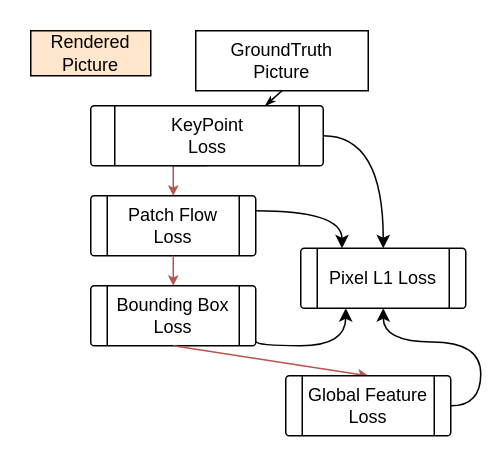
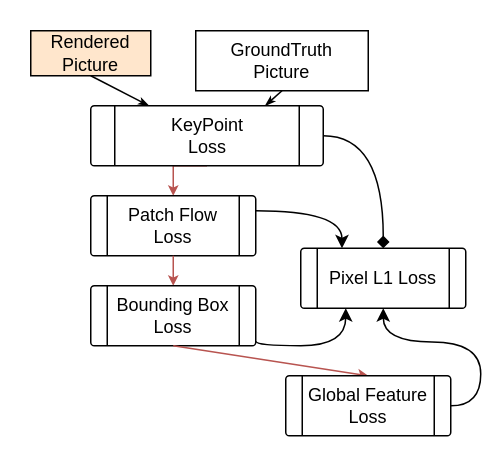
  <mxCell id="0" />
  <mxCell id="1" parent="0" />
+ <mxCell id="2" style="rounded=0;orthogonalLoop=1;jettySize=auto;html=1;exitX=0.5;exitY=1;exitDx=0;exitDy=0;entryX=0.25;entryY=0;entryDx=0;entryDy=0;endSize=4;endArrow=classicThin;endFill=1;" edge="1" parent="1" source="3" target="8"><mxGeometry relative="1" as="geometry" /></mxCell>
  <mxCell id="3" value="Rendered&lt;div&gt;Picture&lt;/div&gt;" style="rounded=0;whiteSpace=wrap;html=1;fillColor=#ffe6cc;" vertex="1" parent="1"><mxGeometry x="20" y="20" width="80" height="30" as="geometry" /></mxCell>
  <mxCell id="4" style="rounded=0;orthogonalLoop=1;jettySize=auto;html=1;exitX=0.5;exitY=1;exitDx=0;exitDy=0;entryX=0.75;entryY=0;entryDx=0;entryDy=0;endArrow=classicThin;endFill=1;endSize=4;" edge="1" parent="1" source="5" target="8"><mxGeometry relative="1" as="geometry" /></mxCell>
  <mxCell id="5" value="GroundTruth&lt;div&gt;Picture&lt;/div&gt;" style="rounded=0;whiteSpace=wrap;html=1;" vertex="1" parent="1"><mxGeometry x="130" y="20" width="115" height="40" as="geometry" /></mxCell>
  <mxCell id="6" style="edgeStyle=orthogonalEdgeStyle;rounded=0;orthogonalLoop=1;jettySize=auto;html=1;exitX=0.5;exitY=1;exitDx=0;exitDy=0;entryX=0.5;entryY=0;entryDx=0;entryDy=0;endSize=4;fillColor=#f8cecc;strokeColor=#b85450;" edge="1" parent="1" source="8" target="10"><mxGeometry relative="1" as="geometry" /></mxCell>
- <mxCell id="7" style="rounded=0;orthogonalLoop=1;jettySize=auto;html=1;exitX=1;exitY=0.5;exitDx=0;exitDy=0;entryX=0.5;entryY=0;entryDx=0;entryDy=0;edgeStyle=orthogonalEdgeStyle;curved=1;" edge="1" parent="1" source="8" target="17"><mxGeometry relative="1" as="geometry" /></mxCell>
+ <mxCell id="7" style="rounded=0;orthogonalLoop=1;jettySize=auto;html=1;exitX=1;exitY=0.5;exitDx=0;exitDy=0;entryX=0.5;entryY=0;entryDx=0;entryDy=0;edgeStyle=orthogonalEdgeStyle;curved=1;endArrow=diamond;" edge="1" parent="1" source="8" target="17"><mxGeometry relative="1" as="geometry" /></mxCell>
  <mxCell id="8" value="KeyPoint&lt;div&gt;Loss&lt;/div&gt;" style="verticalLabelPosition=middle;verticalAlign=middle;html=1;shape=process;whiteSpace=wrap;rounded=1;size=0.1;arcSize=6;labelPosition=center;align=center;" vertex="1" parent="1"><mxGeometry x="60" y="70" width="155" height="40" as="geometry" /></mxCell>
  <mxCell id="9" style="edgeStyle=orthogonalEdgeStyle;rounded=0;orthogonalLoop=1;jettySize=auto;html=1;exitX=1;exitY=0.25;exitDx=0;exitDy=0;entryX=0.25;entryY=0;entryDx=0;entryDy=0;curved=1;" edge="1" parent="1" source="10" target="17"><mxGeometry relative="1" as="geometry" /></mxCell>
  <mxCell id="10" value="&lt;div&gt;Patch Flow&lt;/div&gt;&lt;div&gt;Loss&lt;/div&gt;" style="verticalLabelPosition=middle;verticalAlign=middle;html=1;shape=process;whiteSpace=wrap;rounded=1;size=0.1;arcSize=6;labelPosition=center;align=center;" vertex="1" parent="1"><mxGeometry x="60" y="130" width="110" height="40" as="geometry" /></mxCell>
  <mxCell id="11" style="rounded=0;orthogonalLoop=1;jettySize=auto;html=1;exitX=0.5;exitY=1;exitDx=0;exitDy=0;entryX=0.5;entryY=0;entryDx=0;entryDy=0;endSize=4;fillColor=#f8cecc;strokeColor=#b85450;" edge="1" parent="1" target="13" source="10"><mxGeometry relative="1" as="geometry"><mxPoint x="110" y="170" as="sourcePoint" /></mxGeometry></mxCell>
  <mxCell id="12" style="edgeStyle=orthogonalEdgeStyle;rounded=0;orthogonalLoop=1;jettySize=auto;html=1;entryX=0;entryY=0.75;entryDx=0;entryDy=0;curved=1;exitX=1.001;exitY=0.925;exitDx=0;exitDy=0;exitPerimeter=0;" edge="1" parent="1" source="13"><mxGeometry relative="1" as="geometry"><mxPoint x="170" y="230" as="sourcePoint" /><mxPoint x="230" y="205" as="targetPoint" /><Array as="points"><mxPoint x="170" y="230" /><mxPoint x="230" y="230" /></Array></mxGeometry></mxCell>
  <mxCell id="13" value="Bounding Box&lt;div&gt;Loss&lt;/div&gt;" style="verticalLabelPosition=middle;verticalAlign=middle;html=1;shape=process;whiteSpace=wrap;rounded=1;size=0.1;arcSize=6;labelPosition=center;align=center;" vertex="1" parent="1"><mxGeometry x="60" y="190" width="110" height="40" as="geometry" /></mxCell>
  <mxCell id="14" style="rounded=0;orthogonalLoop=1;jettySize=auto;html=1;exitX=0.5;exitY=1;exitDx=0;exitDy=0;entryX=0.5;entryY=0;entryDx=0;entryDy=0;endSize=4;fillColor=#f8cecc;strokeColor=#b85450;" edge="1" parent="1" target="16" source="13"><mxGeometry relative="1" as="geometry"><mxPoint x="110" y="230" as="sourcePoint" /></mxGeometry></mxCell>
  <mxCell id="15" style="edgeStyle=orthogonalEdgeStyle;rounded=0;orthogonalLoop=1;jettySize=auto;html=1;exitX=1;exitY=0.5;exitDx=0;exitDy=0;entryX=0.5;entryY=1;entryDx=0;entryDy=0;curved=1;" edge="1" parent="1" source="16" target="17"><mxGeometry relative="1" as="geometry" /></mxCell>
  <mxCell id="16" value="&lt;div&gt;Global Feature&lt;/div&gt;&lt;div&gt;Loss&lt;/div&gt;" style="verticalLabelPosition=middle;verticalAlign=middle;html=1;shape=process;whiteSpace=wrap;rounded=1;size=0.1;arcSize=6;labelPosition=center;align=center;" vertex="1" parent="1"><mxGeometry x="190" y="250" width="110" height="40" as="geometry" /></mxCell>
  <mxCell id="17" value="&lt;div&gt;Pixel L1&amp;nbsp;&lt;span style=&quot;background-color: initial;&quot;&gt;Loss&lt;/span&gt;&lt;/div&gt;" style="verticalLabelPosition=middle;verticalAlign=middle;html=1;shape=process;whiteSpace=wrap;rounded=1;size=0.1;arcSize=6;labelPosition=center;align=center;" vertex="1" parent="1"><mxGeometry x="200" y="165" width="110" height="40" as="geometry" /></mxCell>
